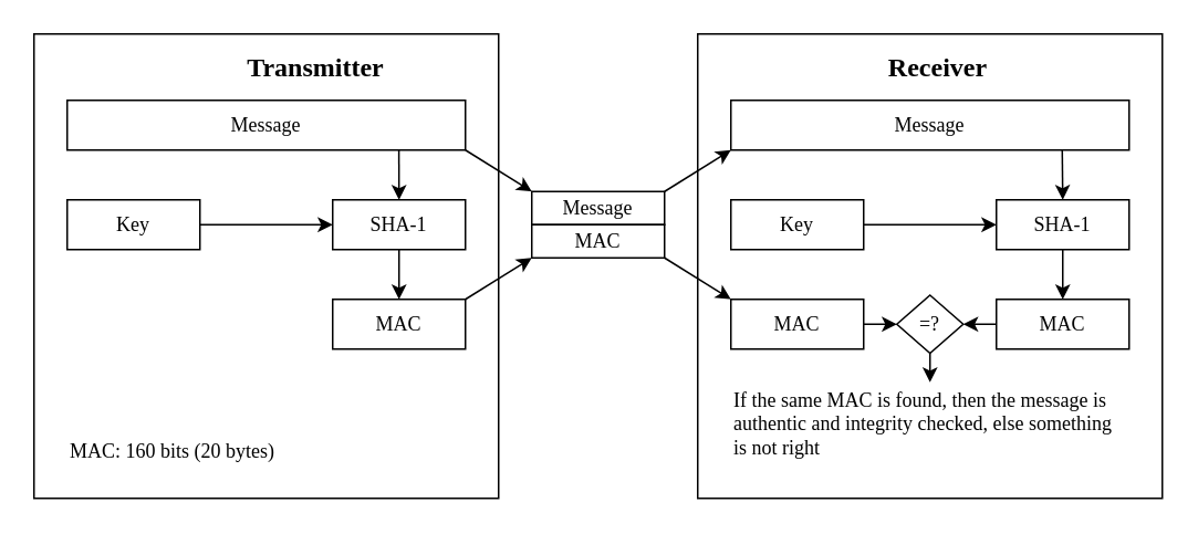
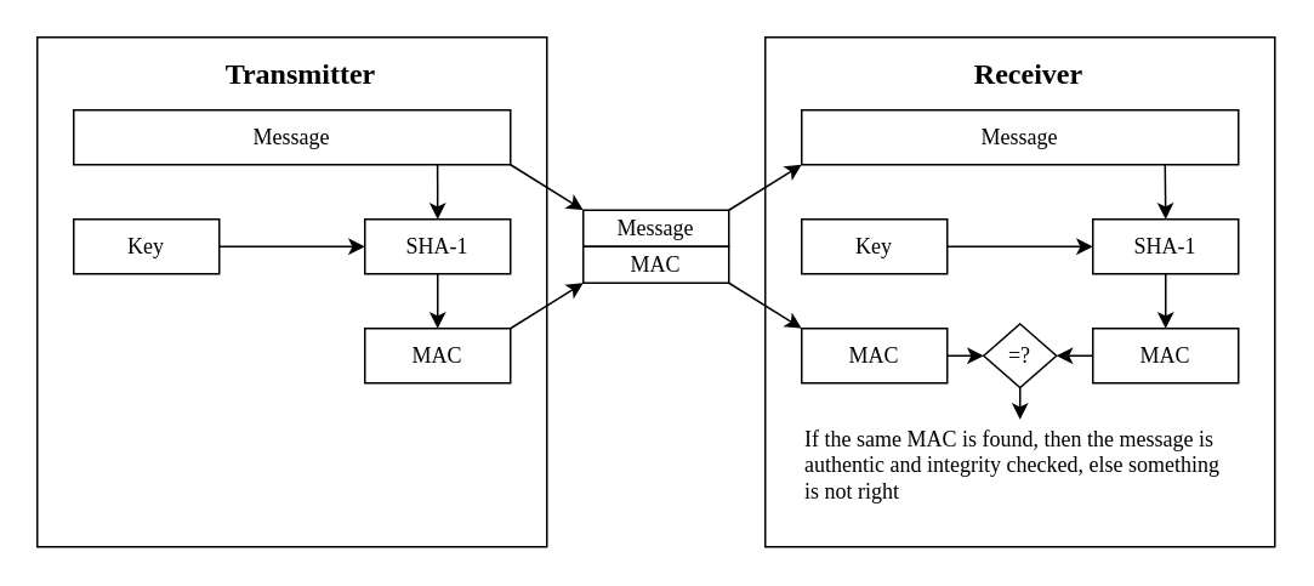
  <mxCell id="0" />
  <mxCell id="1" parent="0" />
  <mxCell id="2" value="" style="rounded=0;whiteSpace=wrap;html=1;fontFamily=Iwona font;fontSource=https%3A%2F%2Ffontsfree.pro%2Ftemplates%2Ffonts%2Fdownload%2FIwona%2FIwona-Regular.ttf;" parent="1" vertex="1"><mxGeometry x="420" y="20" width="280" height="280" as="geometry" /></mxCell>
  <mxCell id="3" value="" style="rounded=0;whiteSpace=wrap;html=1;fontFamily=Iwona font;fontSource=https%3A%2F%2Ffontsfree.pro%2Ftemplates%2Ffonts%2Fdownload%2FIwona%2FIwona-Regular.ttf;" parent="1" vertex="1"><mxGeometry x="20" y="20" width="280" height="280" as="geometry" /></mxCell>
  <mxCell id="4" value="Message" style="rounded=0;whiteSpace=wrap;html=1;fontFamily=Iwona font;fontSource=https%3A%2F%2Ffontsfree.pro%2Ftemplates%2Ffonts%2Fdownload%2FIwona%2FIwona-Regular.ttf;" parent="1" vertex="1"><mxGeometry x="40" y="60" width="240" height="30" as="geometry" /></mxCell>
  <mxCell id="5" value="SHA-1" style="rounded=0;whiteSpace=wrap;html=1;fontFamily=Iwona font;fontSource=https%3A%2F%2Ffontsfree.pro%2Ftemplates%2Ffonts%2Fdownload%2FIwona%2FIwona-Regular.ttf;" parent="1" vertex="1"><mxGeometry x="200" y="120" width="80" height="30" as="geometry" /></mxCell>
  <mxCell id="6" value="MAC" style="rounded=0;whiteSpace=wrap;html=1;fontFamily=Iwona font;fontSource=https%3A%2F%2Ffontsfree.pro%2Ftemplates%2Ffonts%2Fdownload%2FIwona%2FIwona-Regular.ttf;" parent="1" vertex="1"><mxGeometry x="200" y="180" width="80" height="30" as="geometry" /></mxCell>
  <mxCell id="7" value="" style="endArrow=classic;html=1;exitX=0.5;exitY=1;exitDx=0;exitDy=0;entryX=0.5;entryY=0;entryDx=0;entryDy=0;fontFamily=Iwona font;fontSource=https%3A%2F%2Ffontsfree.pro%2Ftemplates%2Ffonts%2Fdownload%2FIwona%2FIwona-Regular.ttf;" parent="1" source="5" target="6" edge="1"><mxGeometry width="50" height="50" relative="1" as="geometry"><mxPoint x="380" y="220" as="sourcePoint" /><mxPoint x="430" y="170" as="targetPoint" /></mxGeometry></mxCell>
  <mxCell id="8" value="" style="endArrow=classic;html=1;entryX=0.5;entryY=0;entryDx=0;entryDy=0;exitX=0.833;exitY=1.005;exitDx=0;exitDy=0;exitPerimeter=0;fontFamily=Iwona font;fontSource=https%3A%2F%2Ffontsfree.pro%2Ftemplates%2Ffonts%2Fdownload%2FIwona%2FIwona-Regular.ttf;" parent="1" source="4" target="5" edge="1"><mxGeometry width="50" height="50" relative="1" as="geometry"><mxPoint x="240" y="100" as="sourcePoint" /><mxPoint x="440" y="160" as="targetPoint" /></mxGeometry></mxCell>
  <mxCell id="9" value="Message" style="rounded=0;whiteSpace=wrap;html=1;fontFamily=Iwona font;fontSource=https%3A%2F%2Ffontsfree.pro%2Ftemplates%2Ffonts%2Fdownload%2FIwona%2FIwona-Regular.ttf;" parent="1" vertex="1"><mxGeometry x="320" y="115" width="80" height="20" as="geometry" /></mxCell>
  <mxCell id="10" value="MAC" style="rounded=0;whiteSpace=wrap;html=1;fontFamily=Iwona font;fontSource=https%3A%2F%2Ffontsfree.pro%2Ftemplates%2Ffonts%2Fdownload%2FIwona%2FIwona-Regular.ttf;" parent="1" vertex="1"><mxGeometry x="320" y="135" width="80" height="20" as="geometry" /></mxCell>
  <mxCell id="11" value="Message" style="rounded=0;whiteSpace=wrap;html=1;fontFamily=Iwona font;fontSource=https%3A%2F%2Ffontsfree.pro%2Ftemplates%2Ffonts%2Fdownload%2FIwona%2FIwona-Regular.ttf;" parent="1" vertex="1"><mxGeometry x="440" y="60" width="240" height="30" as="geometry" /></mxCell>
  <mxCell id="12" value="SHA-1" style="rounded=0;whiteSpace=wrap;html=1;fontFamily=Iwona font;fontSource=https%3A%2F%2Ffontsfree.pro%2Ftemplates%2Ffonts%2Fdownload%2FIwona%2FIwona-Regular.ttf;" parent="1" vertex="1"><mxGeometry x="600" y="120" width="80" height="30" as="geometry" /></mxCell>
  <mxCell id="13" value="MAC" style="rounded=0;whiteSpace=wrap;html=1;fontFamily=Iwona font;fontSource=https%3A%2F%2Ffontsfree.pro%2Ftemplates%2Ffonts%2Fdownload%2FIwona%2FIwona-Regular.ttf;" parent="1" vertex="1"><mxGeometry x="600" y="180" width="80" height="30" as="geometry" /></mxCell>
  <mxCell id="14" value="" style="endArrow=classic;html=1;entryX=0.5;entryY=0;entryDx=0;entryDy=0;exitX=0.832;exitY=1.003;exitDx=0;exitDy=0;exitPerimeter=0;fontFamily=Iwona font;fontSource=https%3A%2F%2Ffontsfree.pro%2Ftemplates%2Ffonts%2Fdownload%2FIwona%2FIwona-Regular.ttf;" parent="1" source="11" target="12" edge="1"><mxGeometry width="50" height="50" relative="1" as="geometry"><mxPoint x="640" y="100" as="sourcePoint" /><mxPoint x="610" y="210" as="targetPoint" /></mxGeometry></mxCell>
  <mxCell id="15" value="" style="endArrow=classic;html=1;exitX=0.5;exitY=1;exitDx=0;exitDy=0;fontFamily=Iwona font;fontSource=https%3A%2F%2Ffontsfree.pro%2Ftemplates%2Ffonts%2Fdownload%2FIwona%2FIwona-Regular.ttf;" parent="1" source="12" target="13" edge="1"><mxGeometry width="50" height="50" relative="1" as="geometry"><mxPoint x="510" y="280" as="sourcePoint" /><mxPoint x="560" y="230" as="targetPoint" /></mxGeometry></mxCell>
  <mxCell id="16" value="MAC" style="rounded=0;whiteSpace=wrap;html=1;fontFamily=Iwona font;fontSource=https%3A%2F%2Ffontsfree.pro%2Ftemplates%2Ffonts%2Fdownload%2FIwona%2FIwona-Regular.ttf;" parent="1" vertex="1"><mxGeometry x="440" y="180" width="80" height="30" as="geometry" /></mxCell>
  <mxCell id="17" value="=?" style="rhombus;whiteSpace=wrap;html=1;fontFamily=Iwona font;fontSource=https%3A%2F%2Ffontsfree.pro%2Ftemplates%2Ffonts%2Fdownload%2FIwona%2FIwona-Regular.ttf;" parent="1" vertex="1"><mxGeometry x="540" y="177.5" width="40" height="35" as="geometry" /></mxCell>
  <mxCell id="18" value="" style="endArrow=classic;html=1;exitX=0;exitY=0.5;exitDx=0;exitDy=0;entryX=1;entryY=0.5;entryDx=0;entryDy=0;fontFamily=Iwona font;fontSource=https%3A%2F%2Ffontsfree.pro%2Ftemplates%2Ffonts%2Fdownload%2FIwona%2FIwona-Regular.ttf;" parent="1" source="13" target="17" edge="1"><mxGeometry width="50" height="50" relative="1" as="geometry"><mxPoint x="570" y="260" as="sourcePoint" /><mxPoint x="620" y="210" as="targetPoint" /></mxGeometry></mxCell>
  <mxCell id="19" value="" style="endArrow=classic;html=1;entryX=0;entryY=0.5;entryDx=0;entryDy=0;exitX=1;exitY=0.5;exitDx=0;exitDy=0;fontFamily=Iwona font;fontSource=https%3A%2F%2Ffontsfree.pro%2Ftemplates%2Ffonts%2Fdownload%2FIwona%2FIwona-Regular.ttf;" parent="1" source="16" target="17" edge="1"><mxGeometry width="50" height="50" relative="1" as="geometry"><mxPoint x="520" y="290" as="sourcePoint" /><mxPoint x="570" y="240" as="targetPoint" /></mxGeometry></mxCell>
  <mxCell id="20" value="If the same MAC is found, then the message is authentic and integrity checked, else something is not right" style="text;html=1;strokeColor=none;fillColor=none;align=left;verticalAlign=middle;whiteSpace=wrap;rounded=0;fontFamily=Iwona font;fontSource=https%3A%2F%2Ffontsfree.pro%2Ftemplates%2Ffonts%2Fdownload%2FIwona%2FIwona-Regular.ttf;" parent="1" vertex="1"><mxGeometry x="440" y="230" width="240" height="50" as="geometry" /></mxCell>
  <mxCell id="21" value="" style="endArrow=classic;html=1;exitX=0.5;exitY=1;exitDx=0;exitDy=0;entryX=0.5;entryY=0;entryDx=0;entryDy=0;fontFamily=Iwona font;fontSource=https%3A%2F%2Ffontsfree.pro%2Ftemplates%2Ffonts%2Fdownload%2FIwona%2FIwona-Regular.ttf;" parent="1" source="17" target="20" edge="1"><mxGeometry width="50" height="50" relative="1" as="geometry"><mxPoint x="340" y="320" as="sourcePoint" /><mxPoint x="390" y="270" as="targetPoint" /></mxGeometry></mxCell>
  <mxCell id="22" value="Key" style="rounded=0;whiteSpace=wrap;html=1;fontFamily=Iwona font;fontSource=https%3A%2F%2Ffontsfree.pro%2Ftemplates%2Ffonts%2Fdownload%2FIwona%2FIwona-Regular.ttf;" parent="1" vertex="1"><mxGeometry x="440" y="120" width="80" height="30" as="geometry" /></mxCell>
  <mxCell id="23" value="" style="endArrow=classic;html=1;entryX=0;entryY=0.5;entryDx=0;entryDy=0;exitX=1;exitY=0.5;exitDx=0;exitDy=0;fontFamily=Iwona font;fontSource=https%3A%2F%2Ffontsfree.pro%2Ftemplates%2Ffonts%2Fdownload%2FIwona%2FIwona-Regular.ttf;" parent="1" source="22" target="12" edge="1"><mxGeometry width="50" height="50" relative="1" as="geometry"><mxPoint x="540" y="190" as="sourcePoint" /><mxPoint x="590" y="140" as="targetPoint" /></mxGeometry></mxCell>
  <mxCell id="24" value="Key" style="rounded=0;whiteSpace=wrap;html=1;fontFamily=Iwona font;fontSource=https%3A%2F%2Ffontsfree.pro%2Ftemplates%2Ffonts%2Fdownload%2FIwona%2FIwona-Regular.ttf;" parent="1" vertex="1"><mxGeometry x="40" y="120" width="80" height="30" as="geometry" /></mxCell>
  <mxCell id="25" value="" style="endArrow=classic;html=1;entryX=0;entryY=0.5;entryDx=0;entryDy=0;exitX=1;exitY=0.5;exitDx=0;exitDy=0;fontFamily=Iwona font;fontSource=https%3A%2F%2Ffontsfree.pro%2Ftemplates%2Ffonts%2Fdownload%2FIwona%2FIwona-Regular.ttf;" parent="1" source="24" target="5" edge="1"><mxGeometry width="50" height="50" relative="1" as="geometry"><mxPoint x="130" y="240" as="sourcePoint" /><mxPoint x="180" y="190" as="targetPoint" /></mxGeometry></mxCell>
  <mxCell id="26" value="" style="endArrow=classic;html=1;exitX=1;exitY=1;exitDx=0;exitDy=0;entryX=0;entryY=0;entryDx=0;entryDy=0;fontFamily=Iwona font;fontSource=https%3A%2F%2Ffontsfree.pro%2Ftemplates%2Ffonts%2Fdownload%2FIwona%2FIwona-Regular.ttf;" parent="1" source="4" target="9" edge="1"><mxGeometry width="50" height="50" relative="1" as="geometry"><mxPoint x="280" y="100" as="sourcePoint" /><mxPoint x="360" y="180" as="targetPoint" /></mxGeometry></mxCell>
  <mxCell id="27" value="" style="endArrow=classic;html=1;entryX=0;entryY=1;entryDx=0;entryDy=0;exitX=1;exitY=0;exitDx=0;exitDy=0;fontFamily=Iwona font;fontSource=https%3A%2F%2Ffontsfree.pro%2Ftemplates%2Ffonts%2Fdownload%2FIwona%2FIwona-Regular.ttf;" parent="1" source="9" target="11" edge="1"><mxGeometry width="50" height="50" relative="1" as="geometry"><mxPoint x="360" y="130" as="sourcePoint" /><mxPoint x="410" y="80" as="targetPoint" /></mxGeometry></mxCell>
  <mxCell id="28" value="" style="endArrow=classic;html=1;exitX=1;exitY=0;exitDx=0;exitDy=0;entryX=0;entryY=1;entryDx=0;entryDy=0;fontFamily=Iwona font;fontSource=https%3A%2F%2Ffontsfree.pro%2Ftemplates%2Ffonts%2Fdownload%2FIwona%2FIwona-Regular.ttf;" parent="1" source="6" target="10" edge="1"><mxGeometry width="50" height="50" relative="1" as="geometry"><mxPoint x="310" y="220" as="sourcePoint" /><mxPoint x="380" y="190" as="targetPoint" /></mxGeometry></mxCell>
  <mxCell id="29" value="" style="endArrow=classic;html=1;entryX=0;entryY=0;entryDx=0;entryDy=0;exitX=1;exitY=1;exitDx=0;exitDy=0;fontFamily=Iwona font;fontSource=https%3A%2F%2Ffontsfree.pro%2Ftemplates%2Ffonts%2Fdownload%2FIwona%2FIwona-Regular.ttf;" parent="1" source="10" target="16" edge="1"><mxGeometry width="50" height="50" relative="1" as="geometry"><mxPoint x="350" y="250" as="sourcePoint" /><mxPoint x="400" y="200" as="targetPoint" /></mxGeometry></mxCell>
- <mxCell id="30" value="Transmitter" style="text;html=1;strokeColor=none;fillColor=none;align=center;verticalAlign=middle;whiteSpace=wrap;rounded=0;fontStyle=1;fontSize=16;fontFamily=Iwona font;fontSource=https%3A%2F%2Ffontsfree.pro%2Ftemplates%2Ffonts%2Fdownload%2FIwona%2FIwona-Regular.ttf;" parent="1" vertex="1"><mxGeometry x="155" y="30" width="70" height="20" as="geometry" /></mxCell>
+ <mxCell id="30" value="Transmitter" style="text;html=1;strokeColor=none;fillColor=none;align=center;verticalAlign=middle;whiteSpace=wrap;rounded=0;fontStyle=1;fontSize=16;fontFamily=Iwona font;fontSource=https%3A%2F%2Ffontsfree.pro%2Ftemplates%2Ffonts%2Fdownload%2FIwona%2FIwona-Regular.ttf;" parent="1" vertex="1"><mxGeometry x="130" y="30" width="70" height="20" as="geometry" /></mxCell>
  <mxCell id="31" value="Receiver" style="text;html=1;strokeColor=none;fillColor=none;align=center;verticalAlign=middle;whiteSpace=wrap;rounded=0;fontStyle=1;fontSize=16;fontFamily=Iwona font;fontSource=https%3A%2F%2Ffontsfree.pro%2Ftemplates%2Ffonts%2Fdownload%2FIwona%2FIwona-Regular.ttf;" parent="1" vertex="1"><mxGeometry x="530" y="30" width="70" height="20" as="geometry" /></mxCell>
- <mxCell id="32" value="&lt;font style=&quot;font-size: 12px&quot;&gt;MAC: 160 bits (20 bytes)&lt;/font&gt;" style="text;html=1;strokeColor=none;fillColor=none;align=left;verticalAlign=middle;whiteSpace=wrap;rounded=0;fontSize=16;fontFamily=Iwona font;fontSource=https%3A%2F%2Ffontsfree.pro%2Ftemplates%2Ffonts%2Fdownload%2FIwona%2FIwona-Regular.ttf;" parent="1" vertex="1"><mxGeometry x="40" y="260" width="170" height="20" as="geometry" /></mxCell>
